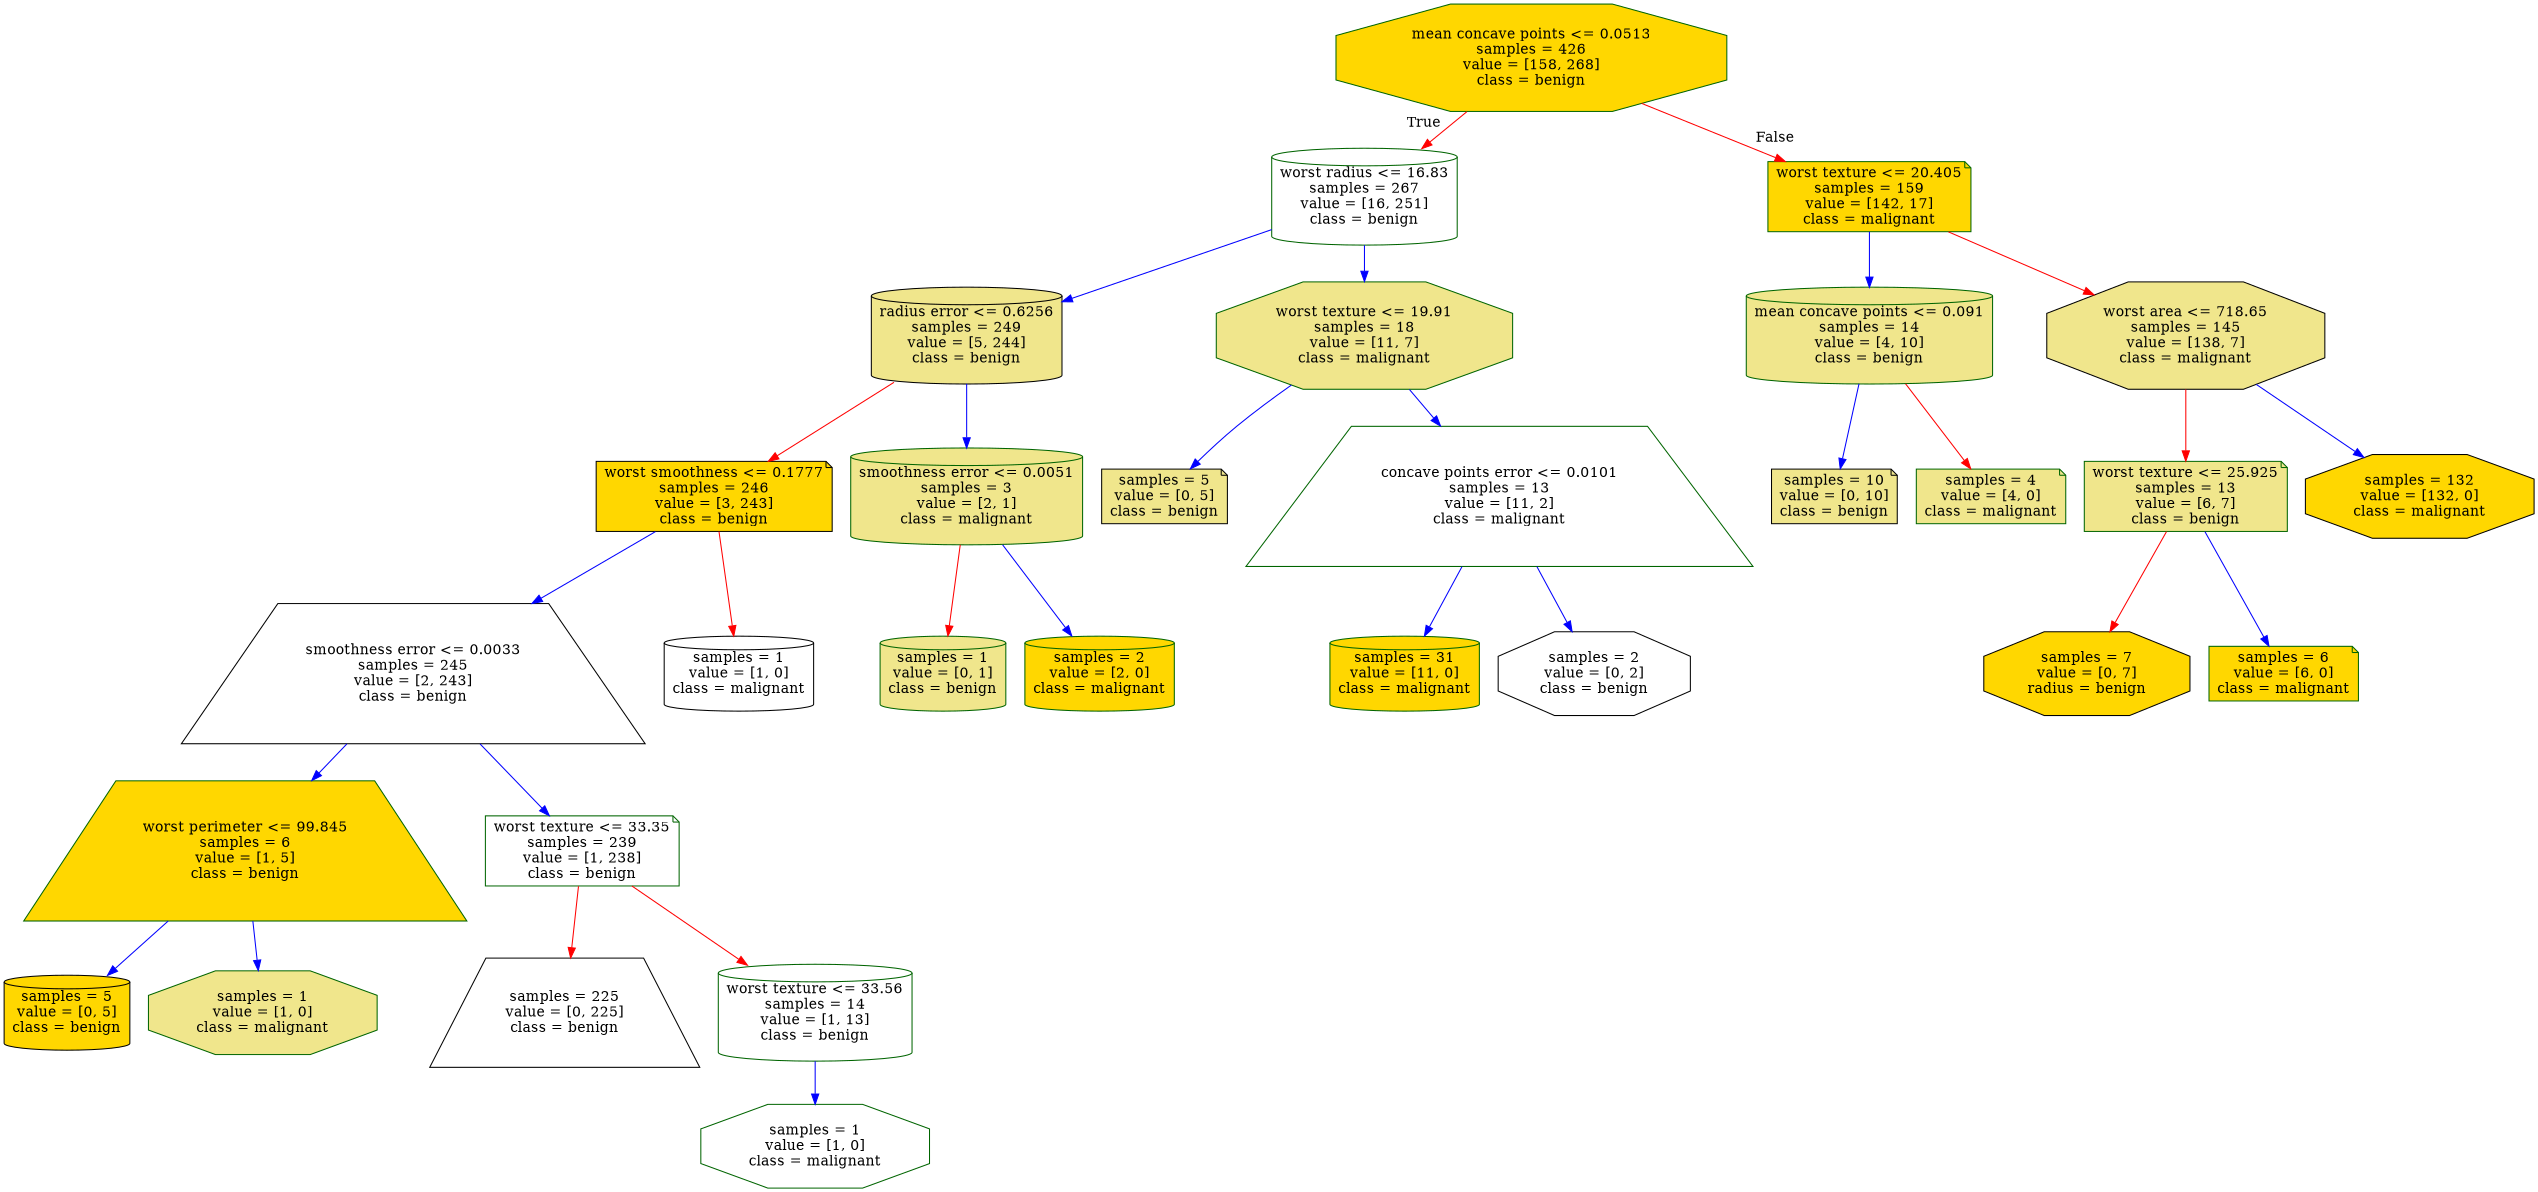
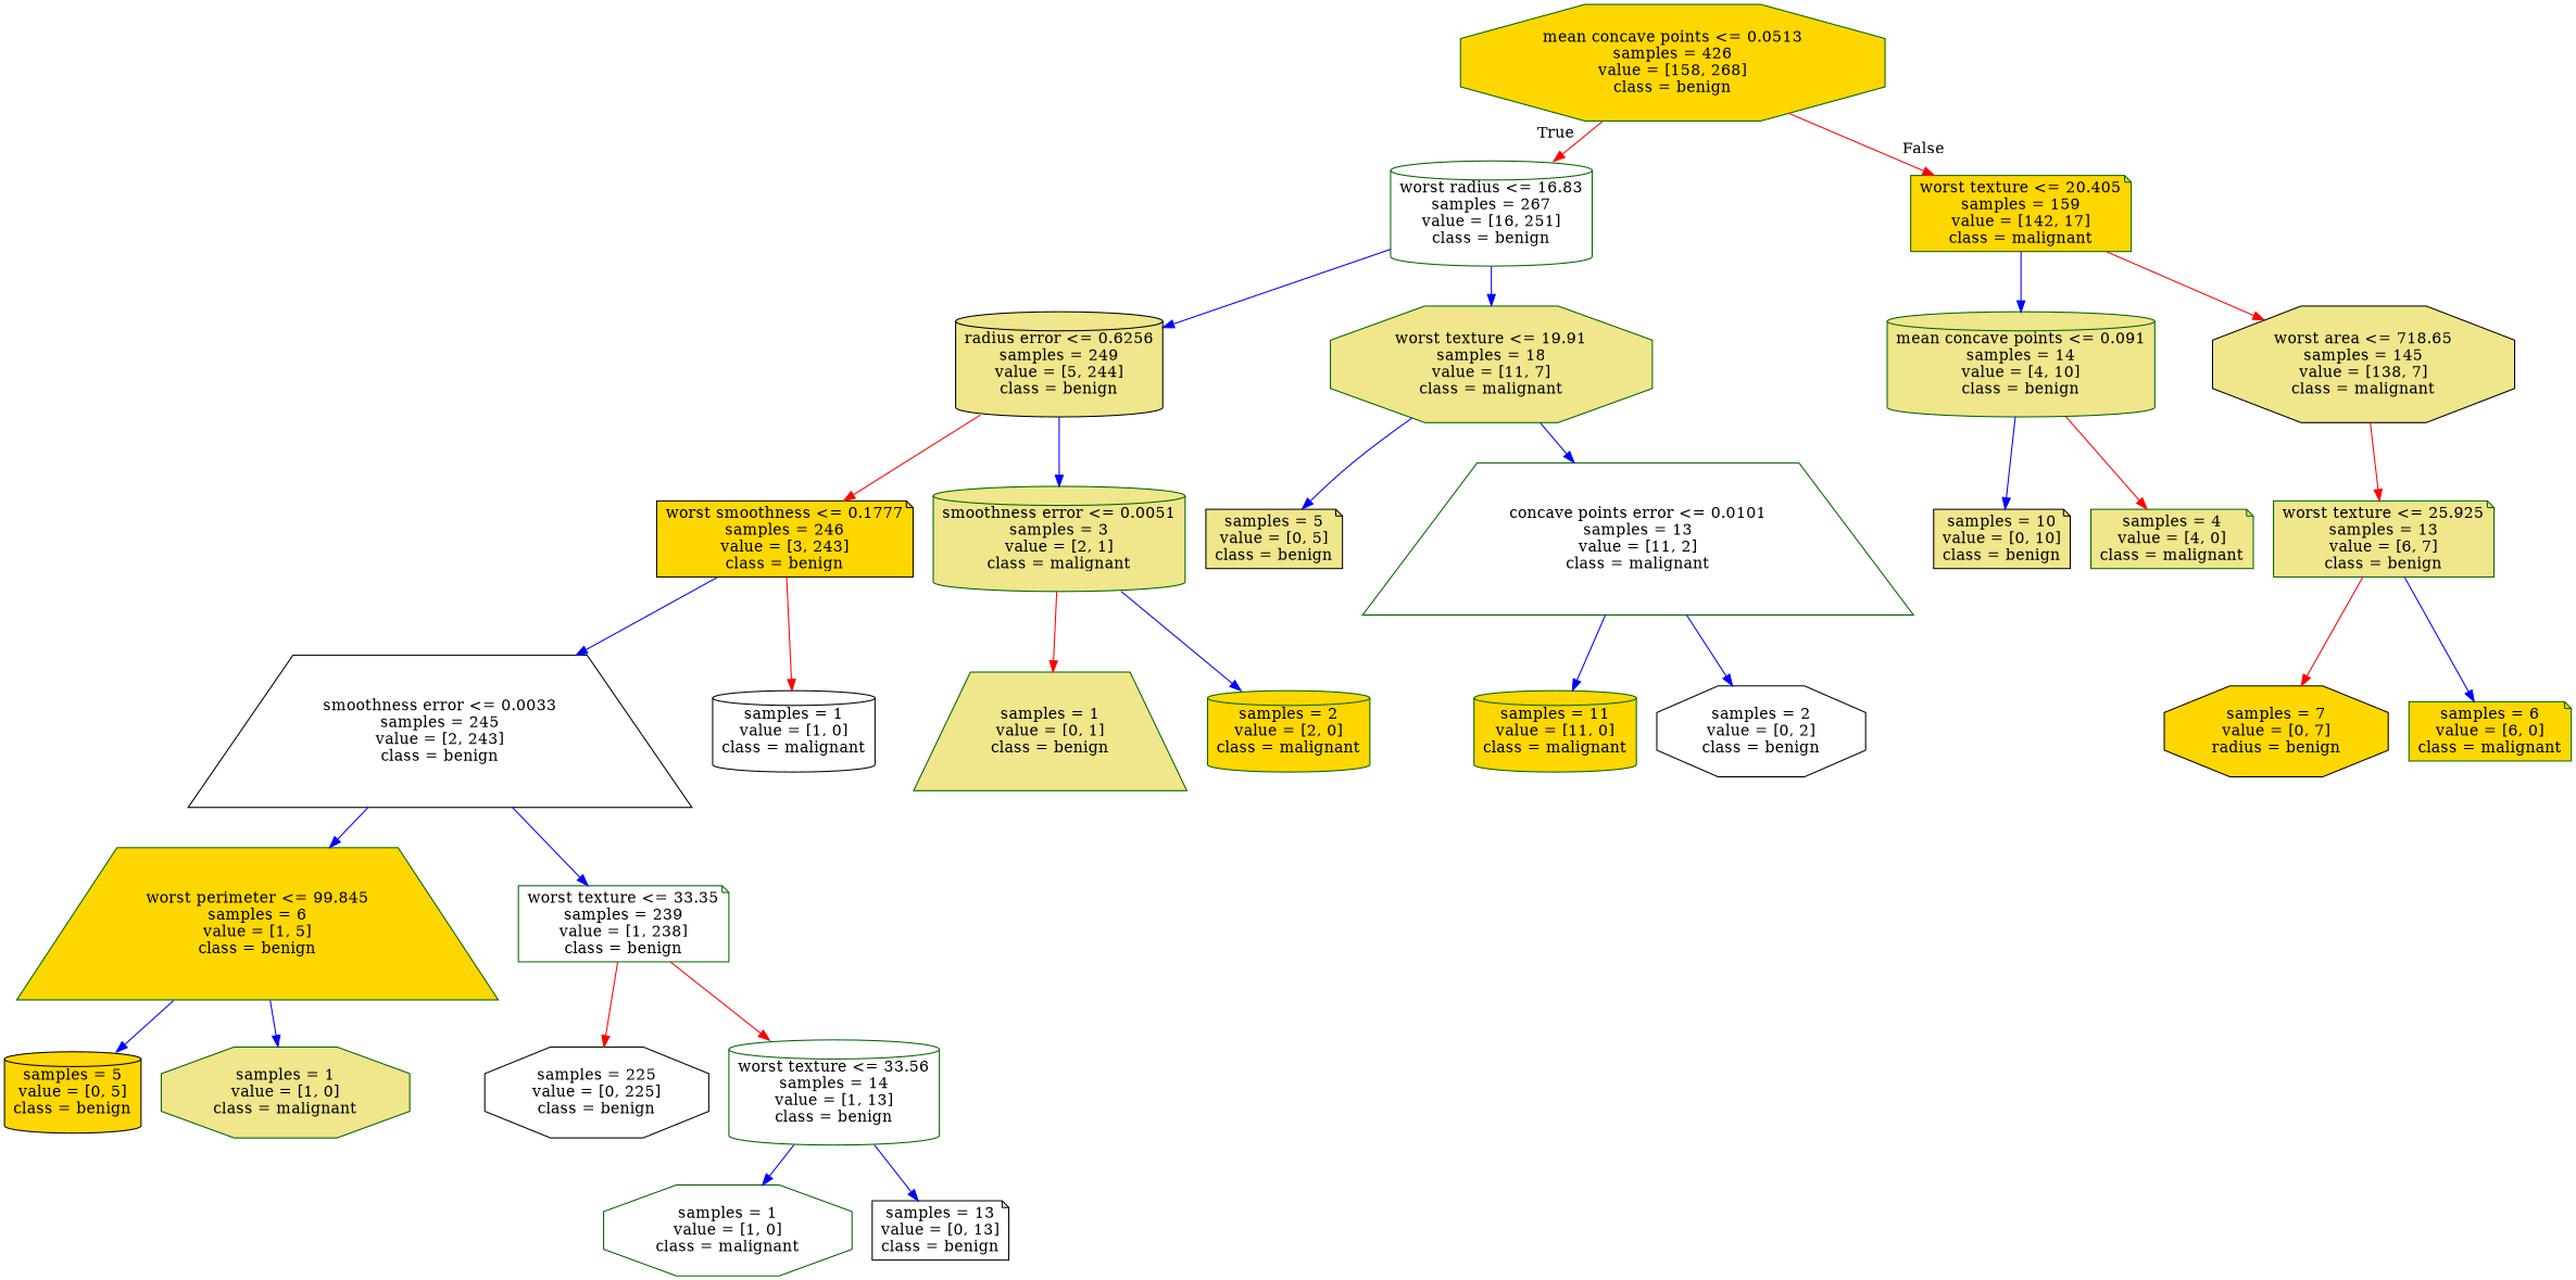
  digraph {
    node [color=darkgreen fillcolor=khaki shape=cylinder style=filled]
    edge [color=blue]
    n1 [fillcolor=gold label="mean concave points <= 0.0513\nsamples = 426\nvalue = [158, 268]\nclass = benign" shape=octagon]
    n2 [fillcolor=white label="worst radius <= 16.83\nsamples = 267\nvalue = [16, 251]\nclass = benign"]
    n3 [fillcolor=gold label="worst texture <= 20.405\nsamples = 159\nvalue = [142, 17]\nclass = malignant" shape=note]
    n4 [color=black label="radius error <= 0.6256\nsamples = 249\nvalue = [5, 244]\nclass = benign"]
    n5 [label="worst texture <= 19.91\nsamples = 18\nvalue = [11, 7]\nclass = malignant" shape=octagon]
    n6 [label="mean concave points <= 0.091\nsamples = 14\nvalue = [4, 10]\nclass = benign"]
    n7 [color=black label="worst area <= 718.65\nsamples = 145\nvalue = [138, 7]\nclass = malignant" shape=octagon]
    n8 [color=black fillcolor=gold label="worst smoothness <= 0.1777\nsamples = 246\nvalue = [3, 243]\nclass = benign" shape=note]
    n9 [label="smoothness error <= 0.0051\nsamples = 3\nvalue = [2, 1]\nclass = malignant"]
    n10 [color=black label="samples = 5\nvalue = [0, 5]\nclass = benign" shape=note]
    n11 [fillcolor=white label="concave points error <= 0.0101\nsamples = 13\nvalue = [11, 2]\nclass = malignant" shape=trapezium]
    n12 [color=black fillcolor=white label="smoothness error <= 0.0033\nsamples = 245\nvalue = [2, 243]\nclass = benign" shape=trapezium]
    n13 [color=black fillcolor=white label="samples = 1\nvalue = [1, 0]\nclass = malignant"]
-   n14 [label="samples = 1\nvalue = [0, 1]\nclass = benign"]
+   n14 [label="samples = 1\nvalue = [0, 1]\nclass = benign" shape=trapezium]
    n15 [fillcolor=gold label="samples = 2\nvalue = [2, 0]\nclass = malignant"]
    n16 [fillcolor=gold label="worst perimeter <= 99.845\nsamples = 6\nvalue = [1, 5]\nclass = benign" shape=trapezium]
    n17 [fillcolor=white label="worst texture <= 33.35\nsamples = 239\nvalue = [1, 238]\nclass = benign" shape=note]
    n18 [color=black fillcolor=gold label="samples = 5\nvalue = [0, 5]\nclass = benign"]
    n19 [label="samples = 1\nvalue = [1, 0]\nclass = malignant" shape=octagon]
-   n20 [color=black fillcolor=white label="samples = 225\nvalue = [0, 225]\nclass = benign" shape=trapezium]
+   n20 [color=black fillcolor=white label="samples = 225\nvalue = [0, 225]\nclass = benign" shape=octagon]
    n21 [fillcolor=white label="worst texture <= 33.56\nsamples = 14\nvalue = [1, 13]\nclass = benign"]
    n22 [fillcolor=white label="samples = 1\nvalue = [1, 0]\nclass = malignant" shape=octagon]
-   n24 [fillcolor=gold label="samples = 31\nvalue = [11, 0]\nclass = malignant"]
+   n23 [color=black fillcolor=white label="samples = 13\nvalue = [0, 13]\nclass = benign" shape=note]
+   n24 [fillcolor=gold label="samples = 11\nvalue = [11, 0]\nclass = malignant"]
    n25 [color=black fillcolor=white label="samples = 2\nvalue = [0, 2]\nclass = benign" shape=octagon]
    n26 [color=black label="samples = 10\nvalue = [0, 10]\nclass = benign" shape=note]
    n27 [label="samples = 4\nvalue = [4, 0]\nclass = malignant" shape=note]
    n28 [label="worst texture <= 25.925\nsamples = 13\nvalue = [6, 7]\nclass = benign" shape=note]
-   n29 [color=black fillcolor=gold label="samples = 132\nvalue = [132, 0]\nclass = malignant" shape=octagon]
    n30 [color=black fillcolor=gold label="samples = 7\nvalue = [0, 7]\nradius = benign" shape=octagon]
    n31 [fillcolor=gold label="samples = 6\nvalue = [6, 0]\nclass = malignant" shape=note]
    n1 -> n2 [color=red headlabel=True labelangle=45 labeldistance=2.5]
    n1 -> n3 [color=red headlabel=False labelangle=-45 labeldistance=2.5]
    n2 -> n4
    n2 -> n5
    n3 -> n6
    n3 -> n7 [color=red]
    n4 -> n8 [color=red]
    n4 -> n9
    n5 -> n10
    n5 -> n11
    n6 -> n26
    n6 -> n27 [color=red]
    n7 -> n28 [color=red]
-   n7 -> n29
    n8 -> n12
    n8 -> n13 [color=red]
    n9 -> n14 [color=red]
    n9 -> n15
    n11 -> n24
    n11 -> n25
    n12 -> n16
    n12 -> n17
    n16 -> n18
    n16 -> n19
    n17 -> n20 [color=red]
    n17 -> n21 [color=red]
    n21 -> n22
+   n21 -> n23
    n28 -> n30 [color=red]
    n28 -> n31
  }
